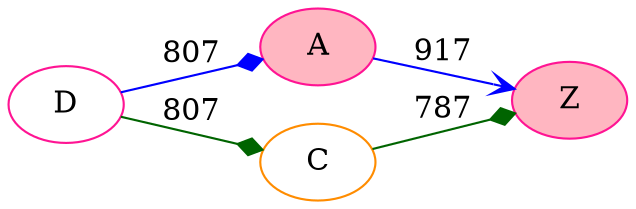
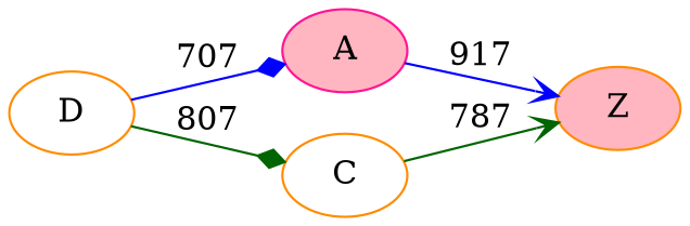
  digraph {
    rankdir=LR
    node [color=darkorange fillcolor=lightpink style=filled]
    edge [arrowhead=vee color=blue]
-   Z [color=deeppink]
+   Z
    A [color=deeppink]
    C [fillcolor=white]
-   D [color=deeppink fillcolor=white]
+   D [fillcolor=white]
    A -> Z [label=917]
-   C -> Z [arrowhead=diamond color=darkgreen label=787]
-   D -> A [arrowhead=diamond label=807]
+   C -> Z [color=darkgreen label=787]
+   D -> A [arrowhead=diamond label=707]
    D -> C [arrowhead=diamond color=darkgreen label=807]
  }
